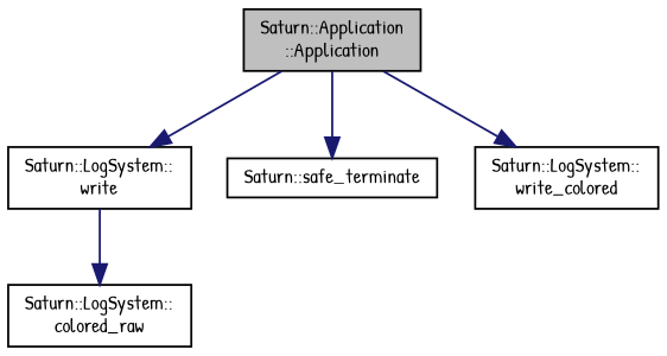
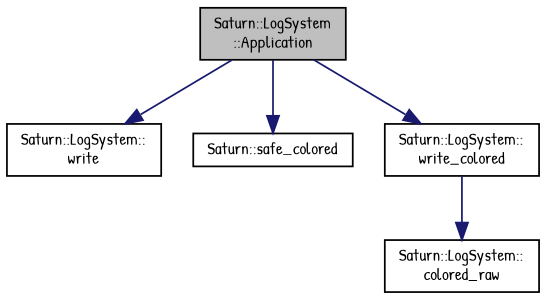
  digraph {
    fontname="Patrick Hand"
    rankdir=TB
    node [color=black fillcolor=white fontname="Patrick Hand" fontsize=10 shape=record style=filled]
    edge [color=midnightblue fontname="Patrick Hand" fontsize=10 labelfontname=Helvetica labelfontsize=10 style=solid]
-   n1 [fillcolor=grey75 fontcolor=black height=0.2 label="Saturn::Application\l::Application" width=0.4]
+   n1 [fillcolor=grey75 fontcolor=black height=0.2 label="Saturn::LogSystem\l::Application" width=0.4]
    n2 [height=0.2 label="Saturn::LogSystem::\lwrite" width=0.4]
-   n3 [height=0.2 label="Saturn::safe_terminate" width=0.4]
+   n3 [height=0.2 label="Saturn::safe_colored" width=0.4]
    n4 [height=0.2 label="Saturn::LogSystem::\lwrite_colored" width=0.4]
    n5 [height=0.2 label="Saturn::LogSystem::\lcolored_raw" width=0.4]
    n1 -> n2
    n1 -> n3
    n1 -> n4
-   n2 -> n5
+   n4 -> n5
  }
